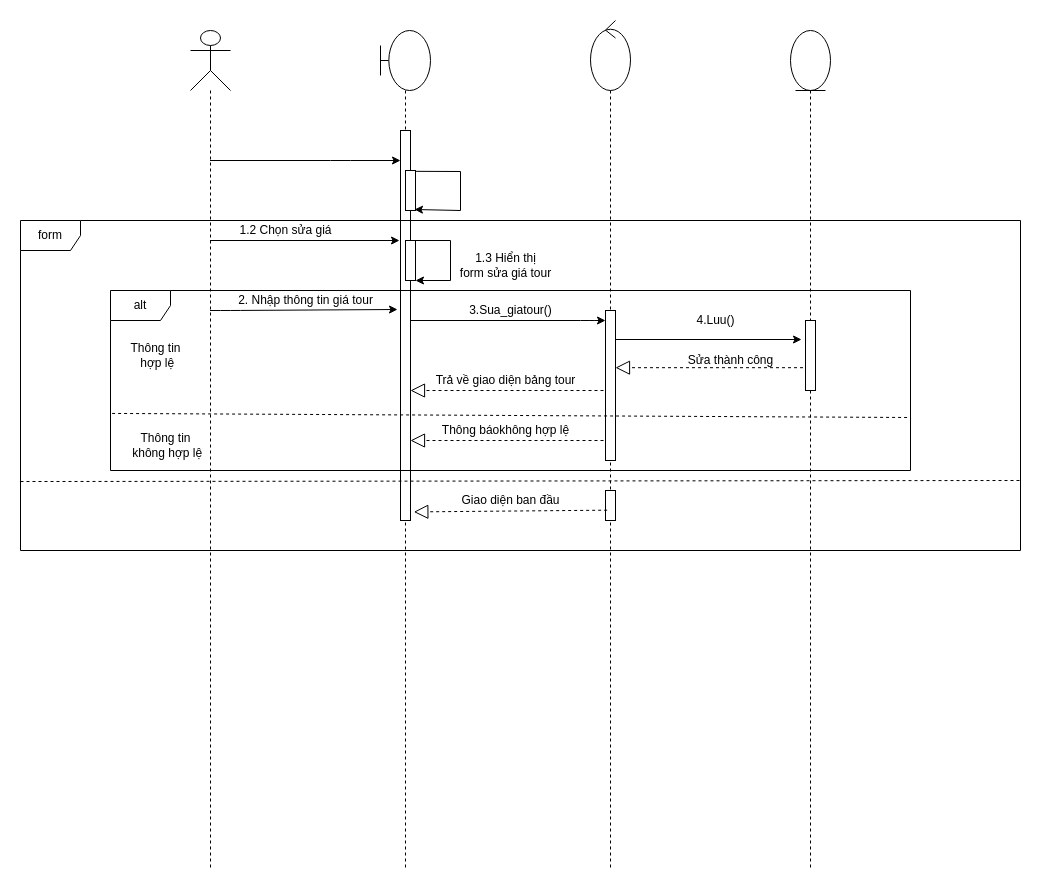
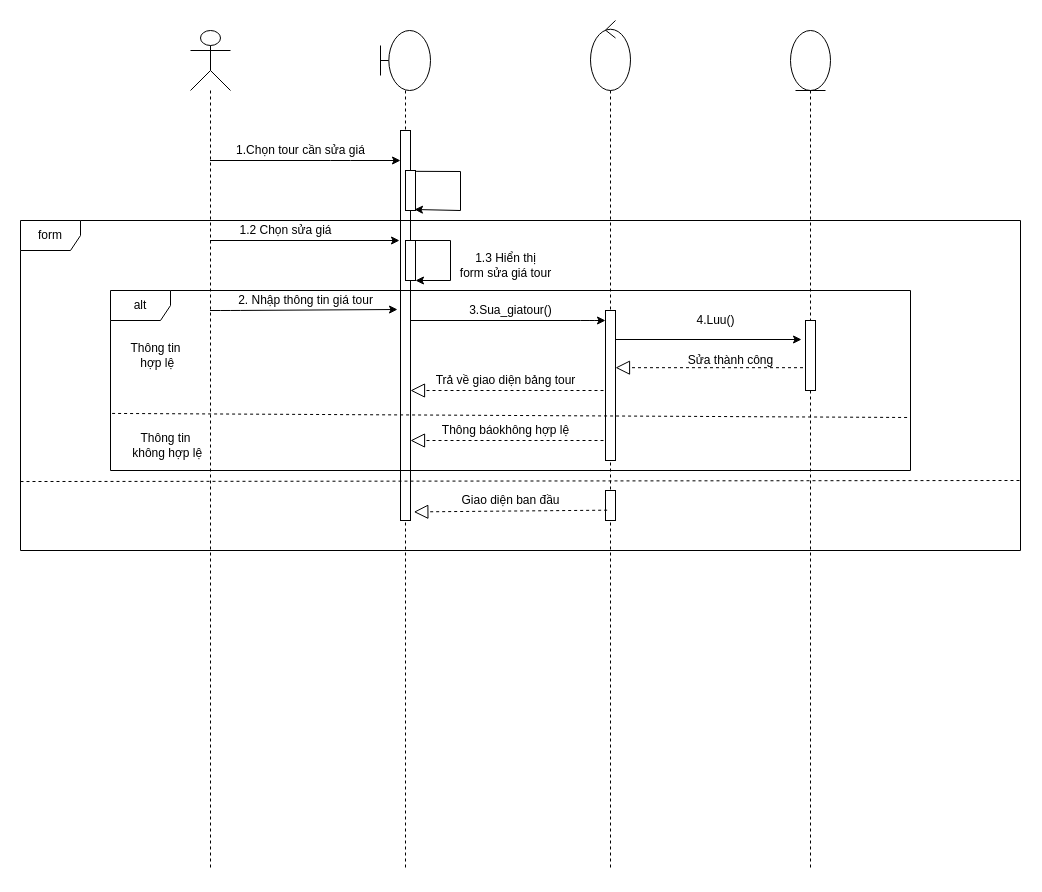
  <mxCell id="0" />
  <mxCell id="1" parent="0" />
  <mxCell id="2" value="" style="shape=umlLifeline;participant=umlActor;perimeter=lifelinePerimeter;whiteSpace=wrap;html=1;container=1;collapsible=0;recursiveResize=0;verticalAlign=top;spacingTop=36;outlineConnect=0;size=60;" vertex="1" parent="1"><mxGeometry x="190" y="30" width="40" height="840" as="geometry" /></mxCell>
  <mxCell id="3" value="" style="shape=umlLifeline;participant=umlBoundary;perimeter=lifelinePerimeter;whiteSpace=wrap;html=1;container=1;collapsible=0;recursiveResize=0;verticalAlign=top;spacingTop=36;outlineConnect=0;size=60;" vertex="1" parent="1"><mxGeometry x="380" y="30" width="50" height="840" as="geometry" /></mxCell>
  <mxCell id="4" value="" style="html=1;points=[];perimeter=orthogonalPerimeter;" vertex="1" parent="3"><mxGeometry x="20" y="100" width="10" height="390" as="geometry" /></mxCell>
  <mxCell id="5" value="" style="html=1;points=[];perimeter=orthogonalPerimeter;" vertex="1" parent="3"><mxGeometry x="25" y="140" width="10" height="40" as="geometry" /></mxCell>
  <mxCell id="6" value="" style="endArrow=classic;html=1;exitX=1.057;exitY=0.021;exitDx=0;exitDy=0;exitPerimeter=0;rounded=0;" edge="1" parent="3" source="5"><mxGeometry width="50" height="50" relative="1" as="geometry"><mxPoint x="70" y="240" as="sourcePoint" /><mxPoint x="34" y="179" as="targetPoint" /><Array as="points"><mxPoint x="80" y="141" /><mxPoint x="80" y="180" /></Array></mxGeometry></mxCell>
  <mxCell id="7" value="" style="html=1;points=[];perimeter=orthogonalPerimeter;" vertex="1" parent="3"><mxGeometry x="25" y="210" width="10" height="40" as="geometry" /></mxCell>
  <mxCell id="8" value="" style="endArrow=classic;html=1;exitX=0.771;exitY=0;exitDx=0;exitDy=0;exitPerimeter=0;entryX=1;entryY=1;entryDx=0;entryDy=0;entryPerimeter=0;rounded=0;" edge="1" parent="3" source="7" target="7"><mxGeometry width="50" height="50" relative="1" as="geometry"><mxPoint x="60" y="320" as="sourcePoint" /><mxPoint x="70" y="280" as="targetPoint" /><Array as="points"><mxPoint x="70" y="210" /><mxPoint x="70" y="250" /></Array></mxGeometry></mxCell>
  <mxCell id="9" value="" style="shape=umlLifeline;participant=umlControl;perimeter=lifelinePerimeter;whiteSpace=wrap;html=1;container=1;collapsible=0;recursiveResize=0;verticalAlign=top;spacingTop=36;outlineConnect=0;size=70;" vertex="1" parent="1"><mxGeometry x="590" y="20" width="40" height="850" as="geometry" /></mxCell>
  <mxCell id="10" value="" style="html=1;points=[];perimeter=orthogonalPerimeter;" vertex="1" parent="9"><mxGeometry x="15" y="290" width="10" height="150" as="geometry" /></mxCell>
  <mxCell id="11" value="" style="html=1;points=[];perimeter=orthogonalPerimeter;" vertex="1" parent="9"><mxGeometry x="15" y="470" width="10" height="30" as="geometry" /></mxCell>
  <mxCell id="12" value="" style="shape=umlLifeline;participant=umlEntity;perimeter=lifelinePerimeter;whiteSpace=wrap;html=1;container=1;collapsible=0;recursiveResize=0;verticalAlign=top;spacingTop=36;outlineConnect=0;size=60;" vertex="1" parent="1"><mxGeometry x="790" y="30" width="40" height="840" as="geometry" /></mxCell>
  <mxCell id="13" value="" style="html=1;points=[];perimeter=orthogonalPerimeter;" vertex="1" parent="12"><mxGeometry x="15" y="290" width="10" height="70" as="geometry" /></mxCell>
  <mxCell id="14" value="" style="endArrow=classic;html=1;" edge="1" parent="1" source="2"><mxGeometry width="50" height="50" relative="1" as="geometry"><mxPoint x="470" y="370" as="sourcePoint" /><mxPoint x="400" y="160" as="targetPoint" /><Array as="points"><mxPoint x="340" y="160" /></Array></mxGeometry></mxCell>
+ <mxCell id="15" value="1.Chọn tour cần sửa giá" style="text;html=1;align=center;verticalAlign=middle;resizable=0;points=[];autosize=1;" vertex="1" parent="1"><mxGeometry x="230" y="140" width="140" height="20" as="geometry" /></mxCell>
  <mxCell id="16" value="" style="endArrow=classic;html=1;" edge="1" parent="1" source="2"><mxGeometry width="50" height="50" relative="1" as="geometry"><mxPoint x="210" y="231" as="sourcePoint" /><mxPoint x="399" y="240" as="targetPoint" /></mxGeometry></mxCell>
  <mxCell id="17" value="1.2 Chọn sửa giá" style="text;html=1;align=center;verticalAlign=middle;resizable=0;points=[];autosize=1;" vertex="1" parent="1"><mxGeometry x="230" y="220" width="110" height="20" as="geometry" /></mxCell>
  <mxCell id="18" value="1.3 Hiển thị &lt;br&gt;form sửa giá tour" style="text;html=1;align=center;verticalAlign=middle;resizable=0;points=[];autosize=1;" vertex="1" parent="1"><mxGeometry x="450" y="250" width="110" height="30" as="geometry" /></mxCell>
  <mxCell id="19" value="" style="endArrow=classic;html=1;" edge="1" parent="1" source="2"><mxGeometry width="50" height="50" relative="1" as="geometry"><mxPoint x="320" y="400" as="sourcePoint" /><mxPoint x="397" y="309" as="targetPoint" /><Array as="points"><mxPoint x="230" y="310" /></Array></mxGeometry></mxCell>
  <mxCell id="20" value="2. Nhập thông tin giá tour" style="text;html=1;align=center;verticalAlign=middle;resizable=0;points=[];autosize=1;" vertex="1" parent="1"><mxGeometry x="230" y="290" width="150" height="20" as="geometry" /></mxCell>
  <mxCell id="21" value="" style="endArrow=classic;html=1;" edge="1" parent="1" source="4" target="10"><mxGeometry width="50" height="50" relative="1" as="geometry"><mxPoint x="340" y="340" as="sourcePoint" /><mxPoint x="390" y="290" as="targetPoint" /><Array as="points"><mxPoint x="590" y="320" /></Array></mxGeometry></mxCell>
  <mxCell id="22" value="3.Sua_giatour()" style="text;html=1;align=center;verticalAlign=middle;resizable=0;points=[];autosize=1;" vertex="1" parent="1"><mxGeometry x="460" y="300" width="100" height="20" as="geometry" /></mxCell>
  <mxCell id="23" value="" style="endArrow=classic;html=1;" edge="1" parent="1" source="10"><mxGeometry width="50" height="50" relative="1" as="geometry"><mxPoint x="440" y="380" as="sourcePoint" /><mxPoint x="801" y="339" as="targetPoint" /></mxGeometry></mxCell>
  <mxCell id="24" value="4.Luu()" style="text;html=1;align=center;verticalAlign=middle;resizable=0;points=[];autosize=1;" vertex="1" parent="1"><mxGeometry x="690" y="310" width="50" height="20" as="geometry" /></mxCell>
  <mxCell id="25" value="" style="endArrow=block;dashed=1;endFill=0;endSize=12;html=1;exitX=-0.25;exitY=0.674;exitDx=0;exitDy=0;exitPerimeter=0;" edge="1" parent="1" source="13" target="10"><mxGeometry width="160" relative="1" as="geometry"><mxPoint x="807" y="365" as="sourcePoint" /><mxPoint x="540" y="440" as="targetPoint" /></mxGeometry></mxCell>
  <mxCell id="26" value="Sửa thành công" style="text;html=1;align=center;verticalAlign=middle;resizable=0;points=[];autosize=1;" vertex="1" parent="1"><mxGeometry x="680" y="350" width="100" height="20" as="geometry" /></mxCell>
  <mxCell id="27" value="" style="endArrow=block;dashed=1;endFill=0;endSize=12;html=1;" edge="1" parent="1"><mxGeometry width="160" relative="1" as="geometry"><mxPoint x="603" y="390" as="sourcePoint" /><mxPoint x="410" y="390" as="targetPoint" /></mxGeometry></mxCell>
  <mxCell id="28" value="Trả về giao diện bảng tour" style="text;html=1;align=center;verticalAlign=middle;resizable=0;points=[];autosize=1;" vertex="1" parent="1"><mxGeometry x="425" y="370" width="160" height="20" as="geometry" /></mxCell>
  <mxCell id="29" value="" style="endArrow=block;dashed=1;endFill=0;endSize=12;html=1;" edge="1" parent="1" target="4"><mxGeometry width="160" relative="1" as="geometry"><mxPoint x="603" y="440" as="sourcePoint" /><mxPoint x="510" y="420" as="targetPoint" /></mxGeometry></mxCell>
  <mxCell id="30" value="Thông báokhông hợp lệ" style="text;html=1;align=center;verticalAlign=middle;resizable=0;points=[];autosize=1;" vertex="1" parent="1"><mxGeometry x="435" y="420" width="140" height="20" as="geometry" /></mxCell>
  <mxCell id="31" value="alt" style="shape=umlFrame;whiteSpace=wrap;html=1;" vertex="1" parent="1"><mxGeometry x="110" y="290" width="800" height="180" as="geometry" /></mxCell>
  <mxCell id="32" value="" style="endArrow=block;dashed=1;endFill=0;endSize=12;html=1;exitX=0.167;exitY=0.656;exitDx=0;exitDy=0;exitPerimeter=0;entryX=1.333;entryY=0.978;entryDx=0;entryDy=0;entryPerimeter=0;" edge="1" parent="1" source="11" target="4"><mxGeometry width="160" relative="1" as="geometry"><mxPoint x="602" y="502" as="sourcePoint" /><mxPoint x="414" y="510" as="targetPoint" /></mxGeometry></mxCell>
  <mxCell id="33" value="Giao diện ban đầu" style="text;html=1;align=center;verticalAlign=middle;resizable=0;points=[];autosize=1;" vertex="1" parent="1"><mxGeometry x="455" y="490" width="110" height="20" as="geometry" /></mxCell>
  <mxCell id="34" value="Thông tin&lt;br&gt;&amp;nbsp;hợp lệ" style="text;html=1;align=center;verticalAlign=middle;resizable=0;points=[];autosize=1;" vertex="1" parent="1"><mxGeometry x="120" y="340" width="70" height="30" as="geometry" /></mxCell>
  <mxCell id="35" value="Thông tin&lt;br&gt;&amp;nbsp;không hợp lệ" style="text;html=1;align=center;verticalAlign=middle;resizable=0;points=[];autosize=1;" vertex="1" parent="1"><mxGeometry x="120" y="430" width="90" height="30" as="geometry" /></mxCell>
  <mxCell id="36" value="" style="endArrow=none;dashed=1;html=1;exitX=0.002;exitY=0.683;exitDx=0;exitDy=0;exitPerimeter=0;" edge="1" parent="1" source="31"><mxGeometry width="50" height="50" relative="1" as="geometry"><mxPoint x="370" y="350" as="sourcePoint" /><mxPoint x="909" y="417" as="targetPoint" /></mxGeometry></mxCell>
  <mxCell id="37" value="form" style="shape=umlFrame;whiteSpace=wrap;html=1;" vertex="1" parent="1"><mxGeometry x="20" y="220" width="1000" height="330" as="geometry" /></mxCell>
  <mxCell id="38" value="" style="endArrow=none;dashed=1;html=1;exitX=0;exitY=0.791;exitDx=0;exitDy=0;exitPerimeter=0;" edge="1" parent="1" source="37"><mxGeometry width="50" height="50" relative="1" as="geometry"><mxPoint x="16" y="480" as="sourcePoint" /><mxPoint x="1020" y="480" as="targetPoint" /></mxGeometry></mxCell>
